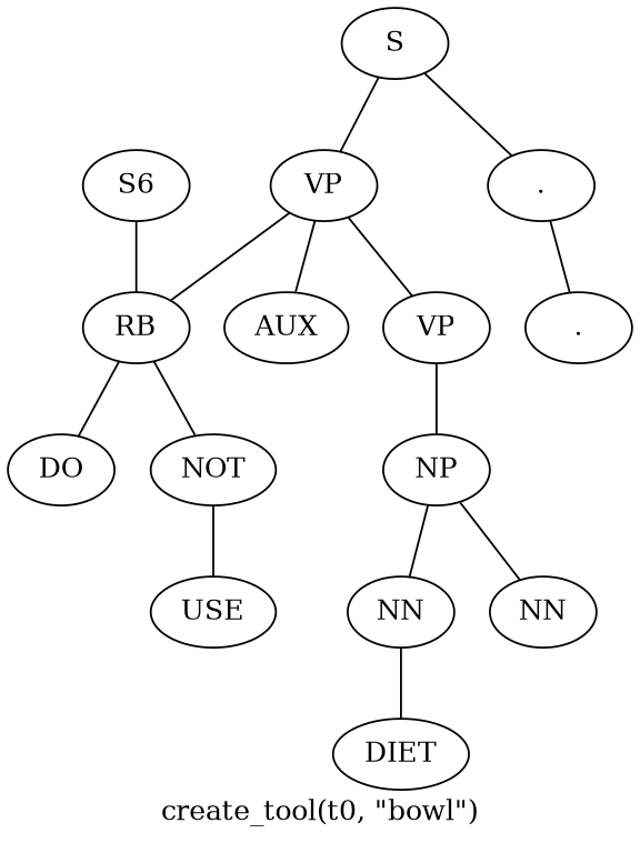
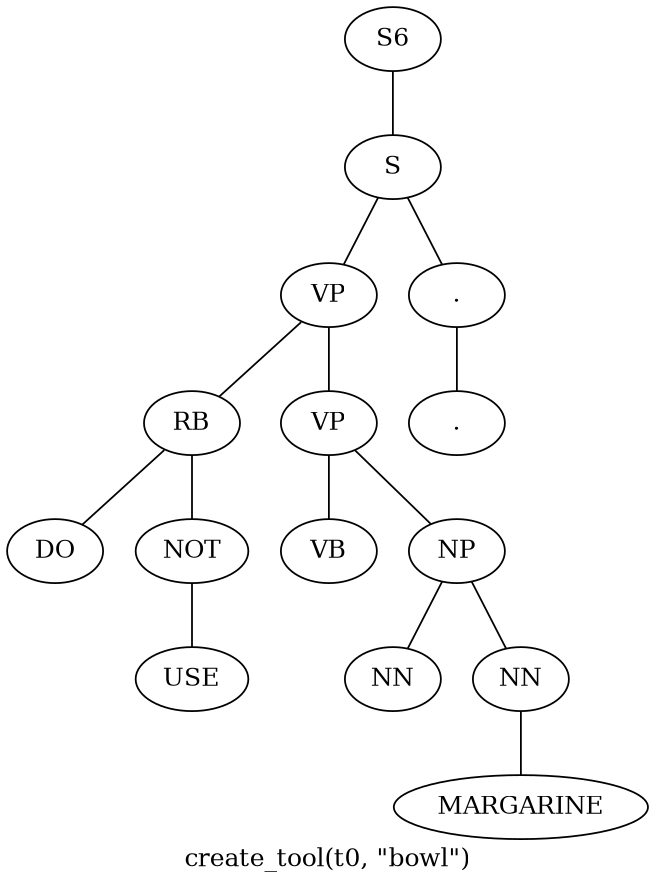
  graph {
    label="create_tool(t0, \"bowl\")"
    n1 [label=S6]
    n2 [label=S]
    n3 [label=VP]
    n4 [label="."]
-   n5 [label=AUX]
    n6 [label=RB]
    n7 [label=VP]
    n8 [label="."]
    n9 [label=DO]
    n10 [label=NOT]
+   n11 [label=VB]
    n12 [label=NP]
    n13 [label=USE]
    n14 [label=NN]
    n15 [label=NN]
-   n16 [label=DIET]
-   n1 -- n6
+   n17 [label=MARGARINE]
+   n1 -- n2
    n2 -- n3
    n2 -- n4
-   n3 -- n5
    n3 -- n6
    n3 -- n7
    n4 -- n8
    n6 -- n9
    n6 -- n10
+   n7 -- n11
    n7 -- n12
    n10 -- n13
    n12 -- n14
    n12 -- n15
-   n14 -- n16
+   n15 -- n17
  }
